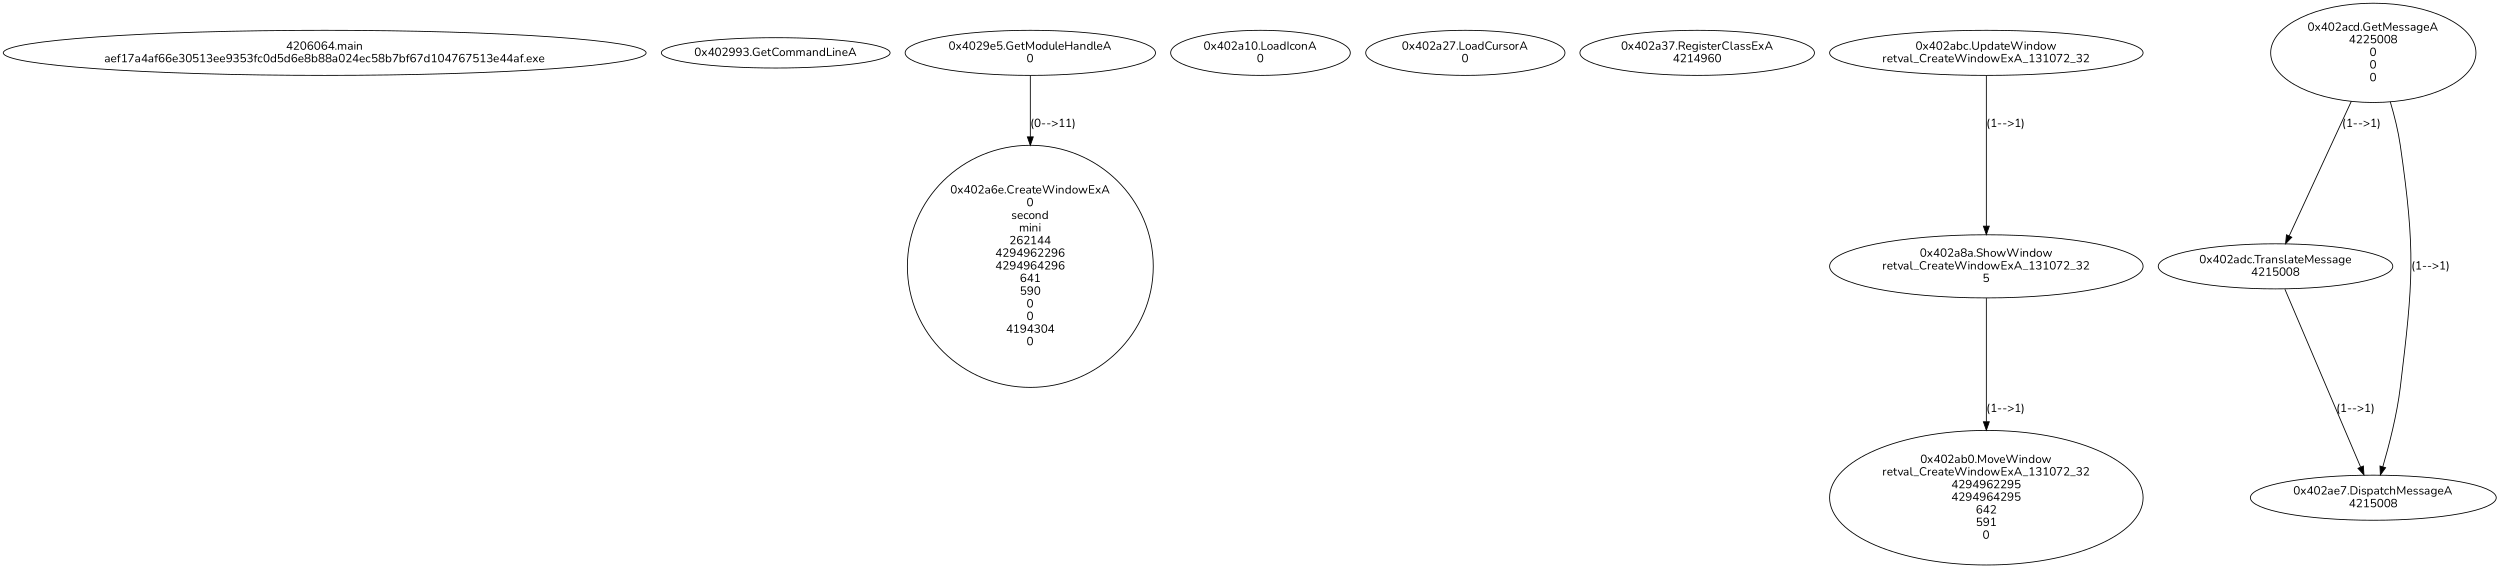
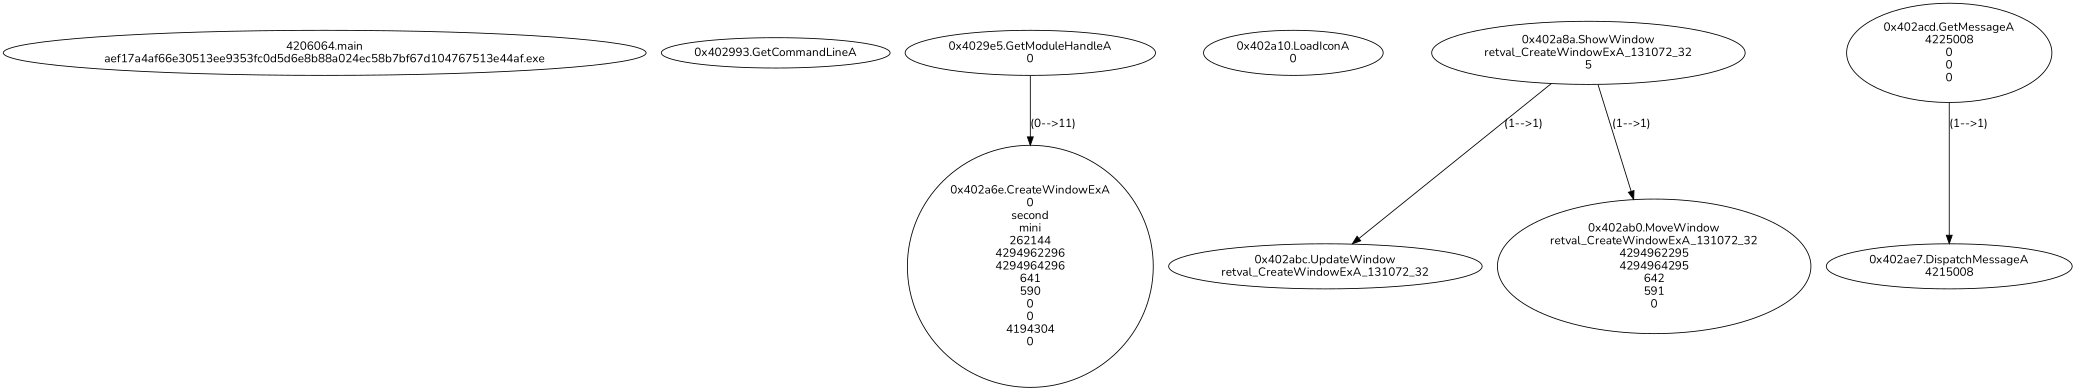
  digraph {
    fontname=Nunito
    node [fontname=Nunito]
    edge [fontname=Nunito]
    n1 [label="4206064.main\naef17a4af66e30513ee9353fc0d5d6e8b88a024ec58b7bf67d104767513e44af.exe"]
    n2 [label="0x402993.GetCommandLineA\n"]
    n3 [label="0x4029e5.GetModuleHandleA\n0"]
    n4 [label="0x402a6e.CreateWindowExA\n0\nsecond\nmini\n262144\n4294962296\n4294964296\n641\n590\n0\n0\n4194304\n0"]
    n5 [label="0x402a10.LoadIconA\n0\n"]
-   n6 [label="0x402a27.LoadCursorA\n0\n"]
-   n7 [label="0x402a37.RegisterClassExA\n4214960"]
    n8 [label="0x402a8a.ShowWindow\nretval_CreateWindowExA_131072_32\n5"]
    n9 [label="0x402abc.UpdateWindow\nretval_CreateWindowExA_131072_32"]
    n10 [label="0x402ab0.MoveWindow\nretval_CreateWindowExA_131072_32\n4294962295\n4294964295\n642\n591\n0"]
    n11 [label="0x402acd.GetMessageA\n4225008\n0\n0\n0"]
-   n12 [label="0x402adc.TranslateMessage\n4215008"]
    n13 [label="0x402ae7.DispatchMessageA\n4215008"]
    n3 -> n4 [label="(0-->11)"]
-   n9 -> n8 [label="(1-->1)"]
+   n8 -> n9 [label="(1-->1)"]
    n8 -> n10 [label="(1-->1)"]
-   n11 -> n12 [label="(1-->1)"]
    n11 -> n13 [label="(1-->1)"]
-   n12 -> n13 [label="(1-->1)"]
  }
